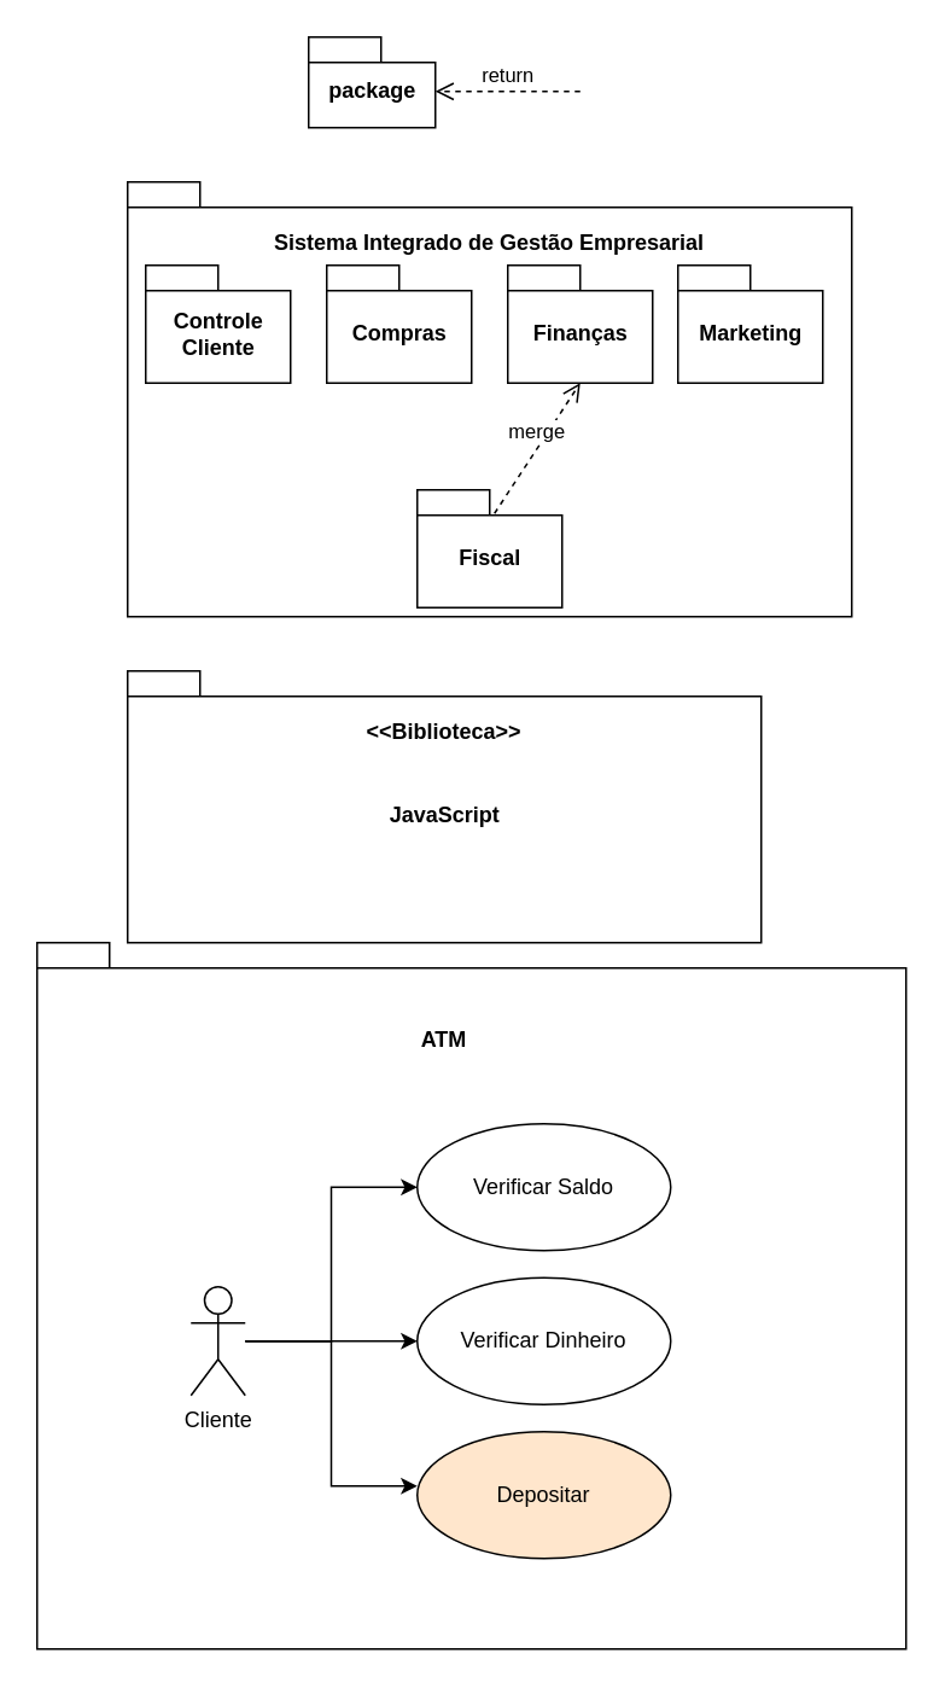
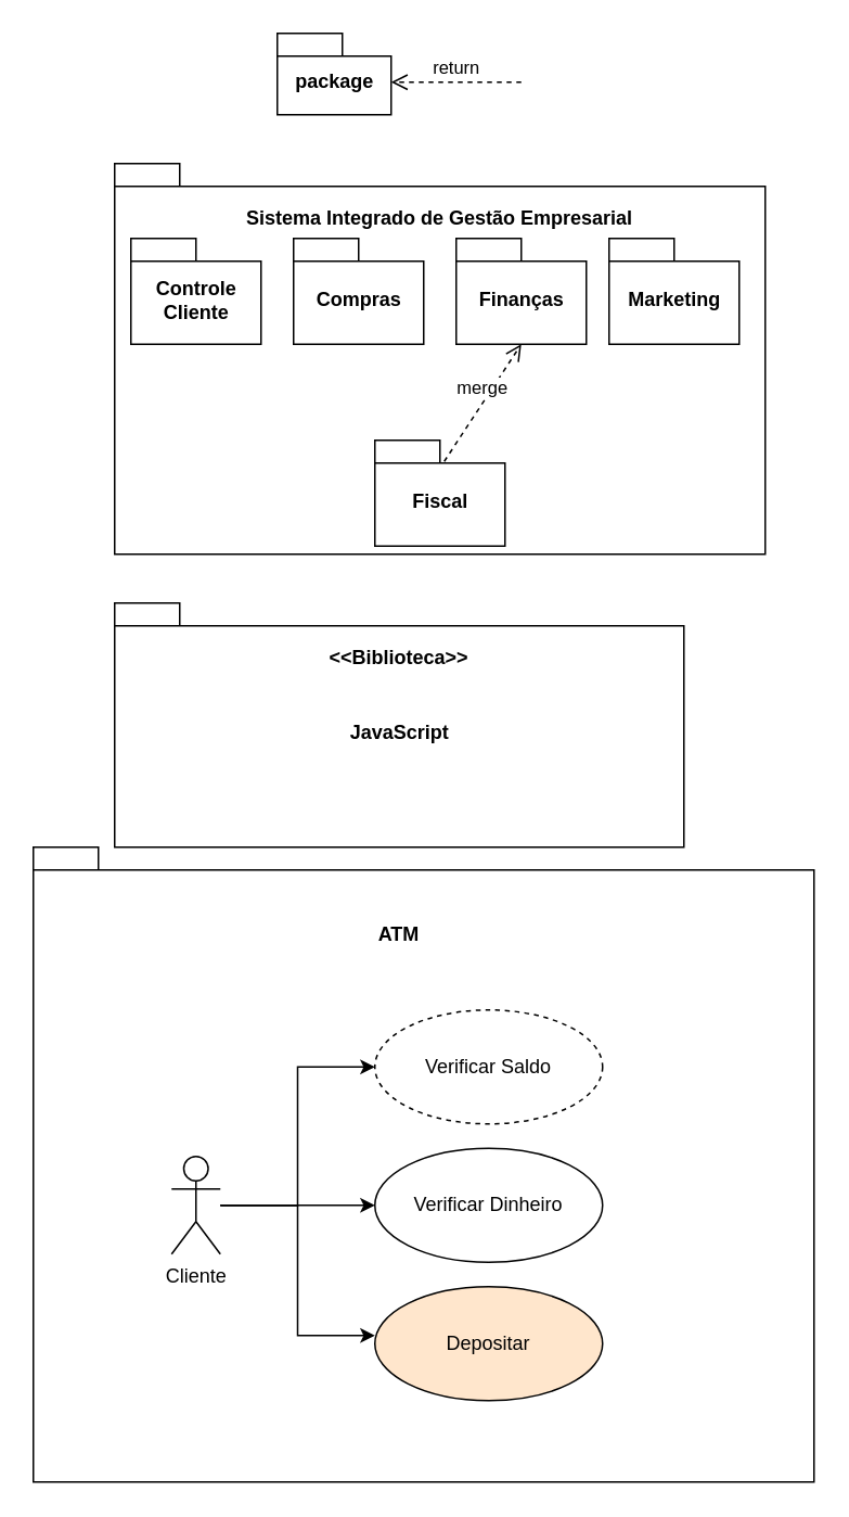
  <mxCell id="0" />
  <mxCell id="1" parent="0" />
  <mxCell id="2" value="package" style="shape=folder;fontStyle=1;spacingTop=10;tabWidth=40;tabHeight=14;tabPosition=left;html=1;" vertex="1" parent="1"><mxGeometry x="170" y="20" width="70" height="50" as="geometry" /></mxCell>
  <mxCell id="3" value="return" style="html=1;verticalAlign=bottom;endArrow=open;dashed=1;endSize=8;" edge="1" parent="1"><mxGeometry relative="1" as="geometry"><mxPoint x="320" y="50" as="sourcePoint" /><mxPoint x="240" y="50" as="targetPoint" /></mxGeometry></mxCell>
  <mxCell id="4" value="" style="shape=folder;fontStyle=1;spacingTop=10;tabWidth=40;tabHeight=14;tabPosition=left;html=1;" vertex="1" parent="1"><mxGeometry x="70" y="100" width="400" height="240" as="geometry" /></mxCell>
  <mxCell id="5" value="Sistema Integrado de Gestão Empresarial" style="text;align=center;fontStyle=1;verticalAlign=middle;spacingLeft=3;spacingRight=3;strokeColor=none;rotatable=0;points=[[0,0.5],[1,0.5]];portConstraint=eastwest;" vertex="1" parent="1"><mxGeometry x="230" y="120" width="80" height="26" as="geometry" /></mxCell>
  <mxCell id="6" value="Compras" style="shape=folder;fontStyle=1;spacingTop=10;tabWidth=40;tabHeight=14;tabPosition=left;html=1;" vertex="1" parent="1"><mxGeometry x="180" y="146" width="80" height="65" as="geometry" /></mxCell>
  <mxCell id="7" value="Finanças" style="shape=folder;fontStyle=1;spacingTop=10;tabWidth=40;tabHeight=14;tabPosition=left;html=1;" vertex="1" parent="1"><mxGeometry x="280" y="146" width="80" height="65" as="geometry" /></mxCell>
  <mxCell id="8" value="Marketing" style="shape=folder;fontStyle=1;spacingTop=10;tabWidth=40;tabHeight=14;tabPosition=left;html=1;" vertex="1" parent="1"><mxGeometry x="374" y="146" width="80" height="65" as="geometry" /></mxCell>
  <mxCell id="9" value="JavaScript" style="shape=folder;fontStyle=1;spacingTop=10;tabWidth=40;tabHeight=14;tabPosition=left;html=1;" vertex="1" parent="1"><mxGeometry x="70" y="370" width="350" height="150" as="geometry" /></mxCell>
  <mxCell id="10" value="&lt;&lt;Biblioteca&gt;&gt;" style="text;align=center;fontStyle=1;verticalAlign=middle;spacingLeft=3;spacingRight=3;strokeColor=none;rotatable=0;points=[[0,0.5],[1,0.5]];portConstraint=eastwest;" vertex="1" parent="1"><mxGeometry x="205" y="390" width="80" height="26" as="geometry" /></mxCell>
  <mxCell id="11" value="" style="shape=folder;fontStyle=1;spacingTop=10;tabWidth=40;tabHeight=14;tabPosition=left;html=1;" vertex="1" parent="1"><mxGeometry x="20" y="520" width="480" height="390" as="geometry" /></mxCell>
  <mxCell id="12" value="ATM" style="text;align=center;fontStyle=1;verticalAlign=middle;spacingLeft=3;spacingRight=3;strokeColor=none;rotatable=0;points=[[0,0.5],[1,0.5]];portConstraint=eastwest;" vertex="1" parent="1"><mxGeometry x="205" y="560" width="80" height="26" as="geometry" /></mxCell>
  <mxCell id="13" style="edgeStyle=orthogonalEdgeStyle;rounded=0;orthogonalLoop=1;jettySize=auto;html=1;entryX=0;entryY=0.5;entryDx=0;entryDy=0;" edge="1" parent="1" source="16" target="19"><mxGeometry relative="1" as="geometry" /></mxCell>
  <mxCell id="14" style="edgeStyle=orthogonalEdgeStyle;rounded=0;orthogonalLoop=1;jettySize=auto;html=1;" edge="1" parent="1" source="16" target="17"><mxGeometry relative="1" as="geometry" /></mxCell>
  <mxCell id="15" style="edgeStyle=orthogonalEdgeStyle;rounded=0;orthogonalLoop=1;jettySize=auto;html=1;entryX=0;entryY=0.429;entryDx=0;entryDy=0;entryPerimeter=0;" edge="1" parent="1" source="16" target="18"><mxGeometry relative="1" as="geometry" /></mxCell>
  <mxCell id="16" value="Cliente" style="shape=umlActor;verticalLabelPosition=bottom;verticalAlign=top;html=1;" vertex="1" parent="1"><mxGeometry x="105" y="710" width="30" height="60" as="geometry" /></mxCell>
  <mxCell id="17" value="Verificar Dinheiro" style="ellipse;whiteSpace=wrap;html=1;" vertex="1" parent="1"><mxGeometry x="230" y="705" width="140" height="70" as="geometry" /></mxCell>
  <mxCell id="18" value="Depositar" style="ellipse;whiteSpace=wrap;html=1;fillColor=#ffe6cc;" vertex="1" parent="1"><mxGeometry x="230" y="790" width="140" height="70" as="geometry" /></mxCell>
- <mxCell id="19" value="Verificar Saldo" style="ellipse;whiteSpace=wrap;html=1;" vertex="1" parent="1"><mxGeometry x="230" y="620" width="140" height="70" as="geometry" /></mxCell>
+ <mxCell id="19" value="Verificar Saldo" style="ellipse;whiteSpace=wrap;html=1;dashed=1;" vertex="1" parent="1"><mxGeometry x="230" y="620" width="140" height="70" as="geometry" /></mxCell>
  <mxCell id="20" value="Fiscal" style="shape=folder;fontStyle=1;spacingTop=10;tabWidth=40;tabHeight=14;tabPosition=left;html=1;" vertex="1" parent="1"><mxGeometry x="230" y="270" width="80" height="65" as="geometry" /></mxCell>
  <mxCell id="21" value="Controle &lt;br&gt;Cliente" style="shape=folder;fontStyle=1;spacingTop=10;tabWidth=40;tabHeight=14;tabPosition=left;html=1;" vertex="1" parent="1"><mxGeometry x="80" y="146" width="80" height="65" as="geometry" /></mxCell>
  <mxCell id="22" value="merge" style="html=1;verticalAlign=bottom;endArrow=open;dashed=1;endSize=8;exitX=0.533;exitY=0.2;exitDx=0;exitDy=0;exitPerimeter=0;entryX=0.5;entryY=1;entryDx=0;entryDy=0;entryPerimeter=0;" edge="1" parent="1" source="20" target="7"><mxGeometry relative="1" as="geometry"><mxPoint x="320" y="230" as="sourcePoint" /><mxPoint x="240" y="230" as="targetPoint" /></mxGeometry></mxCell>
